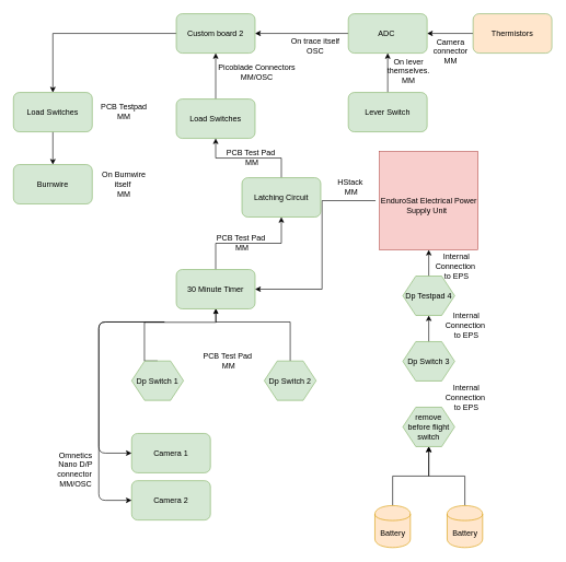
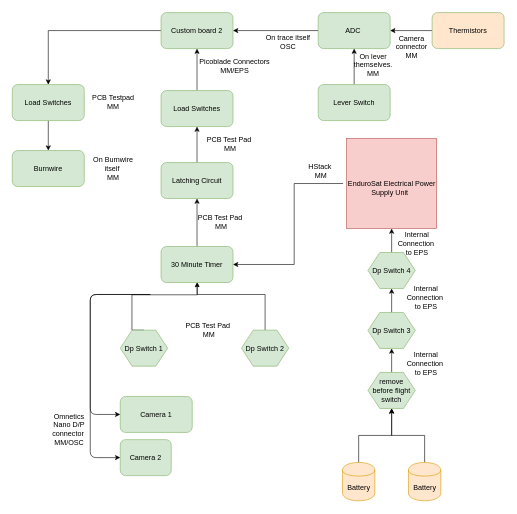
  <mxCell id="0" />
  <mxCell id="1" parent="0" />
  <mxCell id="2" style="edgeStyle=orthogonalEdgeStyle;rounded=0;orthogonalLoop=1;jettySize=auto;html=1;exitX=0.115;exitY=1.007;exitDx=0;exitDy=0;entryX=1;entryY=0.5;entryDx=0;entryDy=0;startArrow=none;startFill=0;endArrow=classic;endFill=1;endSize=5;targetPerimeterSpacing=0;exitPerimeter=0;" parent="1" edge="1"><mxGeometry relative="1" as="geometry"><Array as="points"><mxPoint x="220" y="286" /><mxPoint x="220" y="331" /></Array><mxPoint x="130" y="330.5" as="targetPoint" /></mxGeometry></mxCell>
  <mxCell id="3" style="edgeStyle=orthogonalEdgeStyle;rounded=0;orthogonalLoop=1;jettySize=auto;html=1;exitX=0.25;exitY=1;exitDx=0;exitDy=0;entryX=1;entryY=0.5;entryDx=0;entryDy=0;startArrow=none;startFill=0;endArrow=classic;endFill=1;endSize=5;targetPerimeterSpacing=0;" parent="1" edge="1"><mxGeometry relative="1" as="geometry"><mxPoint x="130" y="415.5" as="targetPoint" /></mxGeometry></mxCell>
  <mxCell id="4" style="edgeStyle=orthogonalEdgeStyle;rounded=0;orthogonalLoop=1;jettySize=auto;html=1;exitX=0.5;exitY=0;exitDx=0;exitDy=0;entryX=0.5;entryY=1;entryDx=0;entryDy=0;" parent="1" source="5" target="24" edge="1"><mxGeometry relative="1" as="geometry" /></mxCell>
  <mxCell id="5" value="30 Minute Timer" style="rounded=1;whiteSpace=wrap;html=1;fillColor=#d5e8d4;strokeColor=#82b366;" parent="1" vertex="1"><mxGeometry x="268" y="410" width="120" height="60" as="geometry" /></mxCell>
  <mxCell id="6" style="edgeStyle=orthogonalEdgeStyle;rounded=0;orthogonalLoop=1;jettySize=auto;html=1;exitX=0.5;exitY=0;exitDx=0;exitDy=0;startArrow=none;startFill=0;endArrow=classic;endFill=1;endSize=5;targetPerimeterSpacing=0;" parent="1" source="7" target="5" edge="1"><mxGeometry relative="1" as="geometry"><Array as="points"><mxPoint x="219.5" y="490.5" /><mxPoint x="328.5" y="490.5" /></Array></mxGeometry></mxCell>
  <mxCell id="7" value="Dp Switch 1" style="shape=hexagon;perimeter=hexagonPerimeter2;whiteSpace=wrap;html=1;fillColor=#d5e8d4;strokeColor=#82b366;" parent="1" vertex="1"><mxGeometry x="200" y="549.5" width="79" height="60" as="geometry" /></mxCell>
  <mxCell id="8" style="edgeStyle=orthogonalEdgeStyle;rounded=0;orthogonalLoop=1;jettySize=auto;html=1;exitX=0.5;exitY=0;exitDx=0;exitDy=0;entryX=0.5;entryY=1;entryDx=0;entryDy=0;startArrow=none;startFill=0;endArrow=classic;endFill=1;endSize=5;targetPerimeterSpacing=0;" parent="1" source="9" target="5" edge="1"><mxGeometry relative="1" as="geometry"><Array as="points"><mxPoint x="442" y="490" /><mxPoint x="328" y="490" /></Array></mxGeometry></mxCell>
  <mxCell id="9" value="Dp Switch 2" style="shape=hexagon;perimeter=hexagonPerimeter2;whiteSpace=wrap;html=1;fillColor=#d5e8d4;strokeColor=#82b366;" parent="1" vertex="1"><mxGeometry x="402" y="549.5" width="79" height="60" as="geometry" /></mxCell>
  <mxCell id="10" style="edgeStyle=orthogonalEdgeStyle;rounded=0;orthogonalLoop=1;jettySize=auto;html=1;exitX=0.5;exitY=0;exitDx=0;exitDy=0;entryX=0.5;entryY=1;entryDx=0;entryDy=0;" parent="1" source="11" target="15" edge="1"><mxGeometry relative="1" as="geometry" /></mxCell>
  <mxCell id="11" value="Dp Switch 3" style="shape=hexagon;perimeter=hexagonPerimeter2;whiteSpace=wrap;html=1;fillColor=#d5e8d4;strokeColor=#82b366;" parent="1" vertex="1"><mxGeometry x="613" y="520" width="79" height="60" as="geometry" /></mxCell>
+ <mxCell id="12" style="edgeStyle=orthogonalEdgeStyle;rounded=0;orthogonalLoop=1;jettySize=auto;html=1;exitX=0.5;exitY=0;exitDx=0;exitDy=0;entryX=0.5;entryY=1;entryDx=0;entryDy=0;" parent="1" source="13" target="11" edge="1"><mxGeometry relative="1" as="geometry" /></mxCell>
  <mxCell id="13" value="remove before flight switch" style="shape=hexagon;perimeter=hexagonPerimeter2;whiteSpace=wrap;html=1;fillColor=#d5e8d4;strokeColor=#82b366;" parent="1" vertex="1"><mxGeometry x="613" y="620" width="79" height="60" as="geometry" /></mxCell>
  <mxCell id="14" value="" style="edgeStyle=orthogonalEdgeStyle;rounded=0;orthogonalLoop=1;jettySize=auto;html=1;" parent="1" source="15" target="17" edge="1"><mxGeometry relative="1" as="geometry" /></mxCell>
- <mxCell id="15" value="Dp Testpad 4" style="shape=hexagon;perimeter=hexagonPerimeter2;whiteSpace=wrap;html=1;fillColor=#d5e8d4;strokeColor=#82b366;" parent="1" vertex="1"><mxGeometry x="613" y="420" width="79" height="60" as="geometry" /></mxCell>
+ <mxCell id="15" value="Dp Switch 4" style="shape=hexagon;perimeter=hexagonPerimeter2;whiteSpace=wrap;html=1;fillColor=#d5e8d4;strokeColor=#82b366;" parent="1" vertex="1"><mxGeometry x="613" y="420" width="79" height="60" as="geometry" /></mxCell>
  <mxCell id="16" style="edgeStyle=orthogonalEdgeStyle;rounded=0;orthogonalLoop=1;jettySize=auto;html=1;exitX=0;exitY=0.5;exitDx=0;exitDy=0;sourcePerimeterSpacing=0;endSize=6;entryX=1;entryY=0.5;entryDx=0;entryDy=0;" parent="1" target="5" edge="1"><mxGeometry relative="1" as="geometry"><mxPoint x="571.5" y="305" as="sourcePoint" /><mxPoint x="391" y="440" as="targetPoint" /><Array as="points"><mxPoint x="490" y="305" /><mxPoint x="490" y="440" /></Array></mxGeometry></mxCell>
  <mxCell id="17" value="&lt;br&gt;EnduroSat Electrical Power Supply Unit&amp;nbsp;&amp;nbsp;" style="whiteSpace=wrap;html=1;aspect=fixed;fillColor=#f8cecc;strokeColor=#b85450;align=center;" parent="1" vertex="1"><mxGeometry x="577.5" y="230" width="150" height="150" as="geometry" /></mxCell>
  <mxCell id="18" style="edgeStyle=orthogonalEdgeStyle;rounded=0;orthogonalLoop=1;jettySize=auto;html=1;entryX=0.5;entryY=1;entryDx=0;entryDy=0;" parent="1" source="19" target="13" edge="1"><mxGeometry relative="1" as="geometry" /></mxCell>
  <mxCell id="19" value="Battery" style="shape=cylinder;whiteSpace=wrap;html=1;boundedLbl=1;backgroundOutline=1;fillColor=#ffe6cc;strokeColor=#d79b00;" parent="1" vertex="1"><mxGeometry x="570.5" y="770" width="54" height="64" as="geometry" /></mxCell>
  <mxCell id="20" style="edgeStyle=orthogonalEdgeStyle;rounded=0;orthogonalLoop=1;jettySize=auto;html=1;exitX=0.5;exitY=0;exitDx=0;exitDy=0;entryX=0.5;entryY=1;entryDx=0;entryDy=0;" parent="1" source="21" target="13" edge="1"><mxGeometry relative="1" as="geometry" /></mxCell>
  <mxCell id="21" value="Battery" style="shape=cylinder;whiteSpace=wrap;html=1;boundedLbl=1;backgroundOutline=1;fillColor=#ffe6cc;strokeColor=#d79b00;" parent="1" vertex="1"><mxGeometry x="680.5" y="770" width="54" height="64" as="geometry" /></mxCell>
  <mxCell id="22" value="HStack&amp;nbsp;&lt;br&gt;MM" style="text;html=1;strokeColor=none;fillColor=none;align=center;verticalAlign=middle;whiteSpace=wrap;rounded=0;" parent="1" vertex="1"><mxGeometry x="510" y="260" width="50" height="50" as="geometry" /></mxCell>
  <mxCell id="23" value="" style="edgeStyle=orthogonalEdgeStyle;rounded=0;orthogonalLoop=1;jettySize=auto;html=1;" parent="1" source="24" target="26" edge="1"><mxGeometry relative="1" as="geometry" /></mxCell>
- <mxCell id="24" value="Latching Circuit" style="rounded=1;whiteSpace=wrap;html=1;fillColor=#d5e8d4;strokeColor=#82b366;" parent="1" vertex="1"><mxGeometry x="368" y="270" width="120" height="60" as="geometry" /></mxCell>
+ <mxCell id="24" value="Latching Circuit" style="rounded=1;whiteSpace=wrap;html=1;fillColor=#d5e8d4;strokeColor=#82b366;" parent="1" vertex="1"><mxGeometry x="268" y="270" width="120" height="60" as="geometry" /></mxCell>
  <mxCell id="25" value="" style="edgeStyle=orthogonalEdgeStyle;rounded=0;orthogonalLoop=1;jettySize=auto;html=1;" parent="1" source="26" target="28" edge="1"><mxGeometry relative="1" as="geometry" /></mxCell>
  <mxCell id="26" value="Load Switches" style="rounded=1;whiteSpace=wrap;html=1;fillColor=#d5e8d4;strokeColor=#82b366;" parent="1" vertex="1"><mxGeometry x="268" y="150" width="120" height="60" as="geometry" /></mxCell>
  <mxCell id="27" style="edgeStyle=orthogonalEdgeStyle;rounded=0;orthogonalLoop=1;jettySize=auto;html=1;entryX=0.5;entryY=0;entryDx=0;entryDy=0;" edge="1" parent="1" source="28" target="43"><mxGeometry relative="1" as="geometry" /></mxCell>
  <mxCell id="28" value="Custom board 2" style="rounded=1;whiteSpace=wrap;html=1;fillColor=#d5e8d4;strokeColor=#82b366;" parent="1" vertex="1"><mxGeometry x="268" y="20" width="120" height="60" as="geometry" /></mxCell>
  <mxCell id="29" value="Camera 1" style="rounded=1;whiteSpace=wrap;html=1;fillColor=#d5e8d4;strokeColor=#82b366;" parent="1" vertex="1"><mxGeometry x="200" y="660" width="120" height="60" as="geometry" /></mxCell>
- <mxCell id="30" value="Camera 2" style="rounded=1;whiteSpace=wrap;html=1;fillColor=#d5e8d4;strokeColor=#82b366;" parent="1" vertex="1"><mxGeometry x="200" y="732" width="120" height="60" as="geometry" /></mxCell>
+ <mxCell id="30" value="Camera 2" style="rounded=1;whiteSpace=wrap;html=1;fillColor=#d5e8d4;strokeColor=#82b366;" parent="1" vertex="1"><mxGeometry x="200" y="732" width="85" height="60" as="geometry" /></mxCell>
  <mxCell id="31" value="Internal Connection&amp;nbsp;&lt;br&gt;to EPS" style="text;html=1;strokeColor=none;fillColor=none;align=center;verticalAlign=middle;whiteSpace=wrap;rounded=0;" parent="1" vertex="1"><mxGeometry x="670" y="380" width="50" height="50" as="geometry" /></mxCell>
  <mxCell id="32" value="Internal Connection&amp;nbsp;&lt;br&gt;to EPS" style="text;html=1;strokeColor=none;fillColor=none;align=center;verticalAlign=middle;whiteSpace=wrap;rounded=0;" parent="1" vertex="1"><mxGeometry x="684.5" y="470" width="50" height="50" as="geometry" /></mxCell>
  <mxCell id="33" value="Internal Connection&amp;nbsp;&lt;br&gt;to EPS" style="text;html=1;strokeColor=none;fillColor=none;align=center;verticalAlign=middle;whiteSpace=wrap;rounded=0;" parent="1" vertex="1"><mxGeometry x="684.5" y="580" width="50" height="50" as="geometry" /></mxCell>
  <mxCell id="34" value="PCB Test Pad&amp;nbsp;&lt;br&gt;MM" style="text;html=1;strokeColor=none;fillColor=none;align=center;verticalAlign=middle;whiteSpace=wrap;rounded=0;" parent="1" vertex="1"><mxGeometry x="303" y="540" width="90" height="20" as="geometry" /></mxCell>
  <mxCell id="35" value="PCB Test Pad&amp;nbsp;&lt;br&gt;MM" style="text;html=1;strokeColor=none;fillColor=none;align=center;verticalAlign=middle;whiteSpace=wrap;rounded=0;" parent="1" vertex="1"><mxGeometry x="320" y="360" width="97" height="20" as="geometry" /></mxCell>
  <mxCell id="36" value="PCB Test Pad&amp;nbsp;&lt;br&gt;MM" style="text;html=1;strokeColor=none;fillColor=none;align=center;verticalAlign=middle;whiteSpace=wrap;rounded=0;" parent="1" vertex="1"><mxGeometry x="335" y="230" width="97" height="20" as="geometry" /></mxCell>
- <mxCell id="37" value="Picoblade Connectors&lt;br&gt;MM/OSC" style="text;html=1;strokeColor=none;fillColor=none;align=center;verticalAlign=middle;whiteSpace=wrap;rounded=0;" parent="1" vertex="1"><mxGeometry x="310" y="90" width="162" height="40" as="geometry" /></mxCell>
+ <mxCell id="37" value="Picoblade Connectors&lt;br&gt;MM/EPS" style="text;html=1;strokeColor=none;fillColor=none;align=center;verticalAlign=middle;whiteSpace=wrap;rounded=0;" parent="1" vertex="1"><mxGeometry x="310" y="90" width="162" height="40" as="geometry" /></mxCell>
  <mxCell id="38" value="" style="endArrow=classic;html=1;entryX=0;entryY=0.5;entryDx=0;entryDy=0;" edge="1" parent="1" target="29"><mxGeometry width="50" height="50" relative="1" as="geometry"><mxPoint x="250" y="490" as="sourcePoint" /><mxPoint x="200" y="680" as="targetPoint" /><Array as="points"><mxPoint x="150" y="490" /><mxPoint x="150" y="690" /></Array></mxGeometry></mxCell>
  <mxCell id="39" value="" style="endArrow=classic;html=1;entryX=0;entryY=0.5;entryDx=0;entryDy=0;" edge="1" parent="1" target="30"><mxGeometry width="50" height="50" relative="1" as="geometry"><mxPoint x="250" y="490" as="sourcePoint" /><mxPoint x="200" y="690" as="targetPoint" /><Array as="points"><mxPoint x="150" y="490" /><mxPoint x="150" y="762" /></Array></mxGeometry></mxCell>
  <mxCell id="40" value="Omnetics Nano D/P connector&amp;nbsp; MM/OSC" style="text;html=1;strokeColor=none;fillColor=none;align=center;verticalAlign=middle;whiteSpace=wrap;rounded=0;" vertex="1" parent="1"><mxGeometry x="90" y="690" width="50" height="50" as="geometry" /></mxCell>
  <mxCell id="41" value="Burnwire" style="rounded=1;whiteSpace=wrap;html=1;fillColor=#d5e8d4;strokeColor=#82b366;" vertex="1" parent="1"><mxGeometry x="20" y="250" width="120" height="60" as="geometry" /></mxCell>
  <mxCell id="42" value="" style="edgeStyle=orthogonalEdgeStyle;rounded=0;orthogonalLoop=1;jettySize=auto;html=1;" edge="1" parent="1" source="43" target="41"><mxGeometry relative="1" as="geometry" /></mxCell>
  <mxCell id="43" value="Load Switches" style="rounded=1;whiteSpace=wrap;html=1;fillColor=#d5e8d4;strokeColor=#82b366;" vertex="1" parent="1"><mxGeometry x="20" y="140" width="120" height="60" as="geometry" /></mxCell>
  <mxCell id="44" value="On Burnwire itself&amp;nbsp;&lt;br&gt;MM" style="text;html=1;strokeColor=none;fillColor=none;align=center;verticalAlign=middle;whiteSpace=wrap;rounded=0;" vertex="1" parent="1"><mxGeometry x="140" y="270" width="97" height="20" as="geometry" /></mxCell>
  <mxCell id="45" value="PCB Testpad&lt;br&gt;MM" style="text;html=1;strokeColor=none;fillColor=none;align=center;verticalAlign=middle;whiteSpace=wrap;rounded=0;" vertex="1" parent="1"><mxGeometry x="140" y="160" width="97" height="20" as="geometry" /></mxCell>
  <mxCell id="46" style="edgeStyle=orthogonalEdgeStyle;rounded=0;orthogonalLoop=1;jettySize=auto;html=1;entryX=1;entryY=0.5;entryDx=0;entryDy=0;" edge="1" parent="1" source="47" target="28"><mxGeometry relative="1" as="geometry" /></mxCell>
  <mxCell id="47" value="ADC&amp;nbsp;" style="rounded=1;whiteSpace=wrap;html=1;fillColor=#d5e8d4;strokeColor=#82b366;" vertex="1" parent="1"><mxGeometry x="530" y="20" width="120" height="60" as="geometry" /></mxCell>
  <mxCell id="48" value="On trace itself&lt;br&gt;OSC" style="text;html=1;strokeColor=none;fillColor=none;align=center;verticalAlign=middle;whiteSpace=wrap;rounded=0;" vertex="1" parent="1"><mxGeometry x="440" y="30" width="80" height="80" as="geometry" /></mxCell>
  <mxCell id="49" value="" style="edgeStyle=orthogonalEdgeStyle;rounded=0;orthogonalLoop=1;jettySize=auto;html=1;" edge="1" parent="1" source="50" target="47"><mxGeometry relative="1" as="geometry" /></mxCell>
  <mxCell id="50" value="Lever Switch" style="rounded=1;whiteSpace=wrap;html=1;fillColor=#d5e8d4;strokeColor=#82b366;" vertex="1" parent="1"><mxGeometry x="530" y="140" width="120" height="60" as="geometry" /></mxCell>
  <mxCell id="51" value="" style="edgeStyle=orthogonalEdgeStyle;rounded=0;orthogonalLoop=1;jettySize=auto;html=1;" edge="1" parent="1" source="52" target="47"><mxGeometry relative="1" as="geometry" /></mxCell>
  <mxCell id="52" value="Thermistors" style="rounded=1;whiteSpace=wrap;html=1;fillColor=#ffe6cc;strokeColor=#82b366;" vertex="1" parent="1"><mxGeometry x="720" y="20" width="120" height="60" as="geometry" /></mxCell>
  <mxCell id="53" value="&lt;div style=&quot;text-align: center&quot;&gt;&lt;span&gt;&lt;font face=&quot;helvetica&quot;&gt;On lever themselves.&lt;br&gt;MM&lt;/font&gt;&lt;/span&gt;&lt;/div&gt;&lt;div style=&quot;text-align: center&quot;&gt;&lt;span&gt;&lt;font face=&quot;helvetica&quot;&gt;&lt;br&gt;&lt;/font&gt;&lt;/span&gt;&lt;/div&gt;" style="text;whiteSpace=wrap;html=1;" vertex="1" parent="1"><mxGeometry x="570.5" y="80" width="100" height="40" as="geometry" /></mxCell>
  <mxCell id="54" value="&lt;div style=&quot;text-align: center&quot;&gt;&lt;font face=&quot;helvetica&quot;&gt;Camera connector&lt;br&gt;MM&lt;/font&gt;&lt;/div&gt;" style="text;whiteSpace=wrap;html=1;" vertex="1" parent="1"><mxGeometry x="634.5" y="50" width="100" height="40" as="geometry" /></mxCell>
